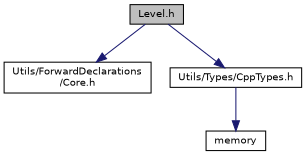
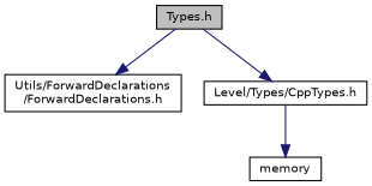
  digraph {
    node [color=black fillcolor=white fontname=Helvetica fontsize=10 shape=record style=filled]
    edge [color=midnightblue fontname=Helvetica fontsize=10 labelfontname=Helvetica labelfontsize=10 style=solid]
-   n1 [fillcolor=grey75 fontcolor=black height=0.2 label="Level.h" width=0.4]
-   n2 [height=0.2 label="Utils/ForwardDeclarations\l/Core.h" width=0.4]
-   n3 [height=0.2 label="Utils/Types/CppTypes.h" width=0.4]
+   n1 [fillcolor=grey75 fontcolor=black height=0.2 label="Types.h" width=0.4]
+   n2 [height=0.2 label="Utils/ForwardDeclarations\l/ForwardDeclarations.h" width=0.4]
+   n3 [height=0.2 label="Level/Types/CppTypes.h" width=0.4]
    n4 [height=0.2 label=memory width=0.4]
    n1 -> n2
    n1 -> n3
    n3 -> n4
  }
